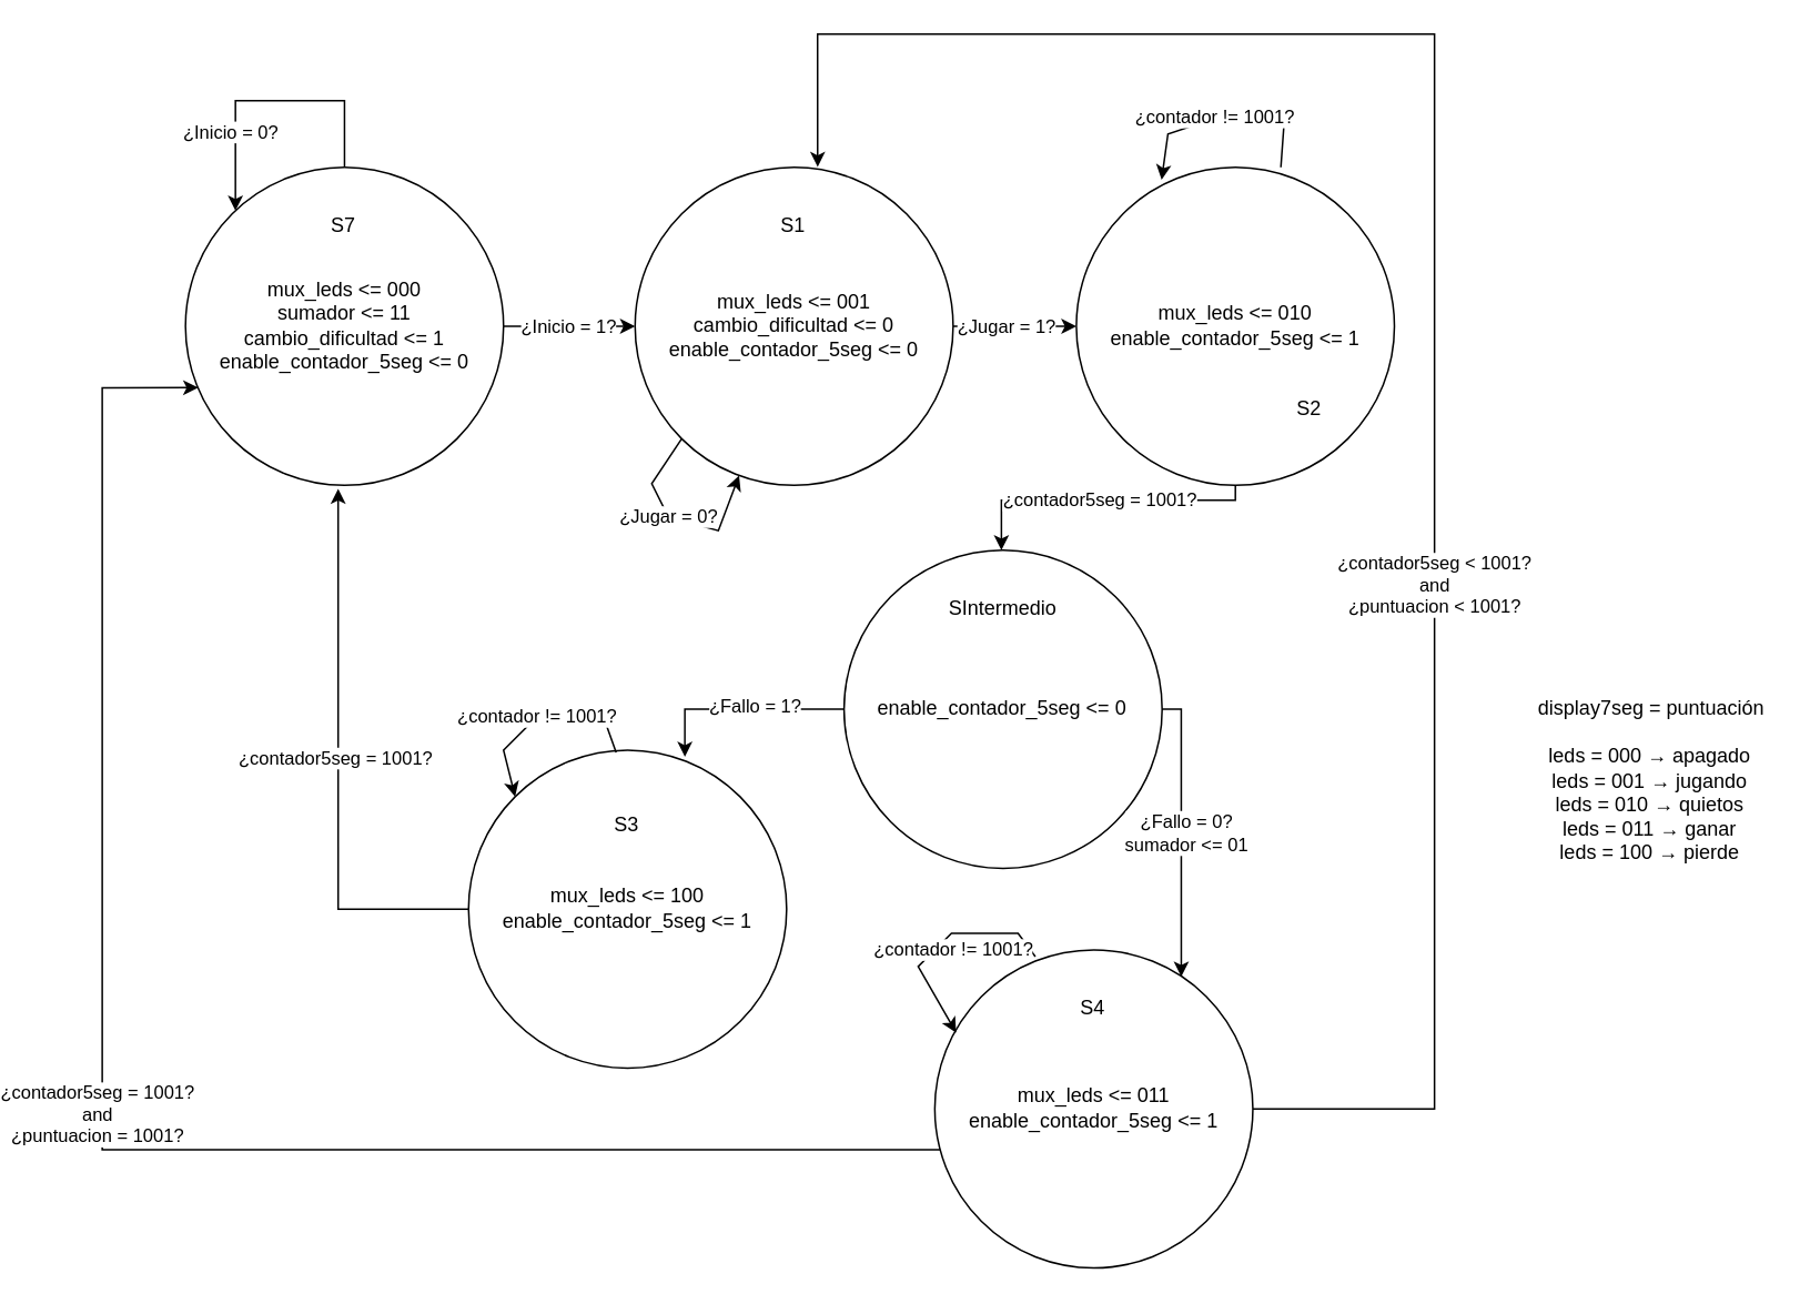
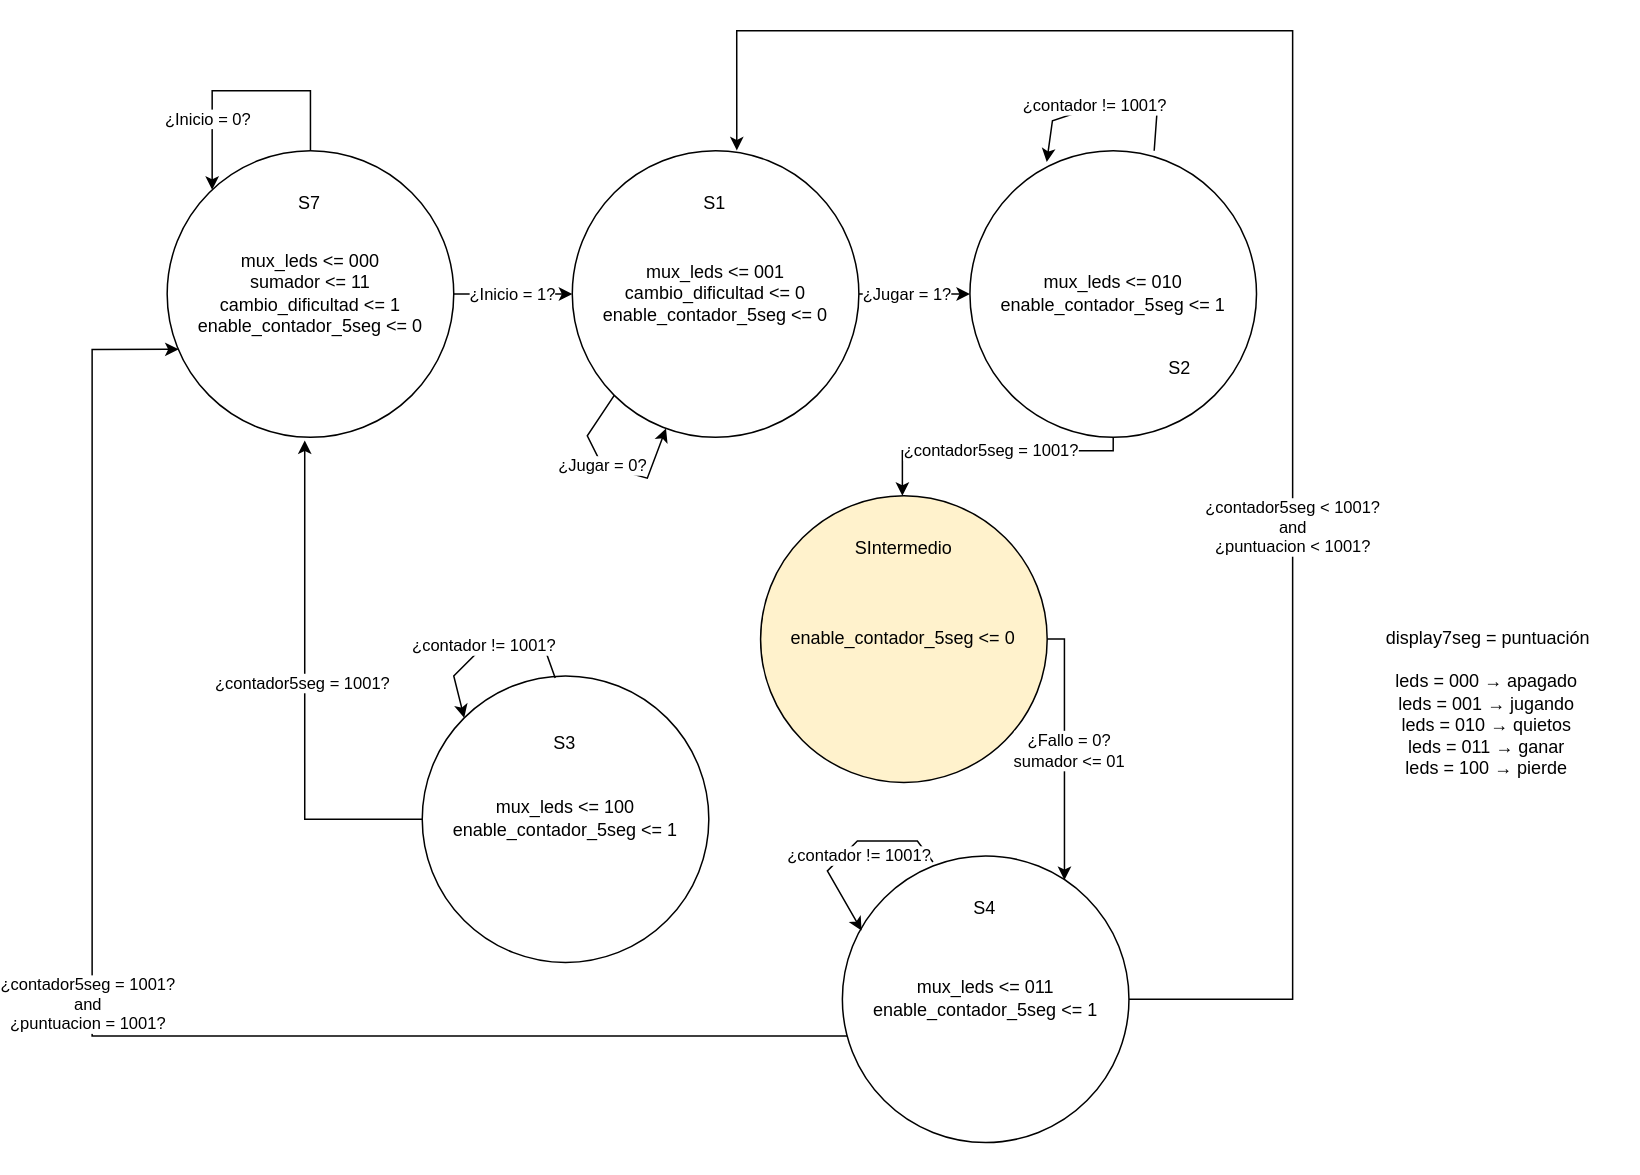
  <mxCell id="0" />
  <mxCell id="1" parent="0" />
  <mxCell id="2" value="display7seg&amp;nbsp;= puntuación" style="text;html=1;align=center;verticalAlign=middle;resizable=0;points=[];autosize=1;strokeColor=none;fillColor=none;" parent="1" vertex="1"><mxGeometry x="871" y="410" width="160" height="30" as="geometry" /></mxCell>
  <mxCell id="3" value="leds = 000&amp;nbsp;→ apagado&lt;br&gt;leds = 001&amp;nbsp;→ jugando&lt;br&gt;leds = 010&amp;nbsp;→ quietos&lt;br&gt;leds = 011&amp;nbsp;→ ganar&lt;br&gt;leds = 100&amp;nbsp;→ pierde&lt;br&gt;&amp;nbsp;" style="text;html=1;align=center;verticalAlign=middle;resizable=0;points=[];autosize=1;strokeColor=none;fillColor=none;" parent="1" vertex="1"><mxGeometry x="879.91" y="440" width="140" height="100" as="geometry" /></mxCell>
  <mxCell id="4" style="edgeStyle=orthogonalEdgeStyle;rounded=0;orthogonalLoop=1;jettySize=auto;html=1;entryX=0;entryY=0.5;entryDx=0;entryDy=0;" parent="1" source="8" target="11" edge="1"><mxGeometry relative="1" as="geometry" /></mxCell>
  <mxCell id="5" value="¿Inicio = 1?" style="edgeLabel;html=1;align=center;verticalAlign=middle;resizable=0;points=[];" parent="4" vertex="1" connectable="0"><mxGeometry x="-0.194" y="1" relative="1" as="geometry"><mxPoint x="7" y="1" as="offset" /></mxGeometry></mxCell>
  <mxCell id="6" style="edgeStyle=orthogonalEdgeStyle;rounded=0;orthogonalLoop=1;jettySize=auto;html=1;exitX=0.5;exitY=0;exitDx=0;exitDy=0;" parent="1" source="8" target="8" edge="1"><mxGeometry relative="1" as="geometry"><mxPoint x="100.91" y="109.91" as="targetPoint" /><mxPoint x="147.45" y="99.91" as="sourcePoint" /><Array as="points"><mxPoint x="166.91" y="59.91" /><mxPoint x="100.91" y="59.91" /></Array></mxGeometry></mxCell>
  <mxCell id="7" value="¿Inicio = 0?" style="edgeLabel;html=1;align=center;verticalAlign=middle;resizable=0;points=[];" parent="6" vertex="1" connectable="0"><mxGeometry x="0.447" y="-3" relative="1" as="geometry"><mxPoint as="offset" /></mxGeometry></mxCell>
  <mxCell id="8" value="&lt;div&gt;mux_leds &amp;lt;= 000&lt;/div&gt;&lt;div&gt;sumador &amp;lt;= 11&lt;/div&gt;&lt;div&gt;cambio_dificultad &amp;lt;= 1&lt;br&gt;&lt;/div&gt;&lt;div&gt;enable_contador_5seg &amp;lt;= 0&lt;/div&gt;" style="ellipse;whiteSpace=wrap;html=1;aspect=fixed;" parent="1" vertex="1"><mxGeometry x="70.91" y="99.91" width="191" height="191" as="geometry" /></mxCell>
  <mxCell id="9" style="edgeStyle=orthogonalEdgeStyle;rounded=0;orthogonalLoop=1;jettySize=auto;html=1;entryX=0;entryY=0.5;entryDx=0;entryDy=0;" parent="1" source="11" target="12" edge="1"><mxGeometry relative="1" as="geometry" /></mxCell>
  <mxCell id="10" value="¿Jugar = 1?" style="edgeLabel;html=1;align=center;verticalAlign=middle;resizable=0;points=[];" parent="9" vertex="1" connectable="0"><mxGeometry x="-0.136" relative="1" as="geometry"><mxPoint as="offset" /></mxGeometry></mxCell>
  <mxCell id="11" value="&lt;div&gt;mux_leds &amp;lt;= 001&lt;/div&gt;&lt;div&gt;cambio_dificultad &amp;lt;= 0&lt;br&gt;&lt;/div&gt;&lt;div&gt;enable_contador_5seg &amp;lt;= 0&lt;/div&gt;" style="ellipse;whiteSpace=wrap;html=1;aspect=fixed;" parent="1" vertex="1"><mxGeometry x="340.91" y="99.91" width="191" height="191" as="geometry" /></mxCell>
  <mxCell id="12" value="&lt;div&gt;mux_leds &amp;lt;= 010&lt;/div&gt;&lt;div&gt;enable_contador_5seg &amp;lt;= 1&lt;/div&gt;" style="ellipse;whiteSpace=wrap;html=1;aspect=fixed;" parent="1" vertex="1"><mxGeometry x="605.92" y="99.91" width="191" height="191" as="geometry" /></mxCell>
- <mxCell id="13" style="edgeStyle=orthogonalEdgeStyle;rounded=0;orthogonalLoop=1;jettySize=auto;html=1;entryX=0.68;entryY=0.021;entryDx=0;entryDy=0;entryPerimeter=0;" parent="1" source="15" target="26" edge="1"><mxGeometry relative="1" as="geometry"><Array as="points"><mxPoint x="370.91" y="425.91" /></Array></mxGeometry></mxCell>
- <mxCell id="14" value="¿Fallo = 1?" style="edgeLabel;html=1;align=center;verticalAlign=middle;resizable=0;points=[];" parent="13" vertex="1" connectable="0"><mxGeometry x="-0.124" y="-2" relative="1" as="geometry"><mxPoint as="offset" /></mxGeometry></mxCell>
- <mxCell id="15" value="&lt;div&gt;&lt;span style=&quot;background-color: initial;&quot;&gt;enable_contador_5seg &amp;lt;= 0&lt;/span&gt;&lt;br&gt;&lt;/div&gt;" style="ellipse;whiteSpace=wrap;html=1;aspect=fixed;" parent="1" vertex="1"><mxGeometry x="466.41" y="329.91" width="191" height="191" as="geometry" /></mxCell>
+ <mxCell id="15" value="&lt;div&gt;&lt;span style=&quot;background-color: initial;&quot;&gt;enable_contador_5seg &amp;lt;= 0&lt;/span&gt;&lt;br&gt;&lt;/div&gt;" style="ellipse;whiteSpace=wrap;html=1;aspect=fixed;fillColor=#fff2cc;" parent="1" vertex="1"><mxGeometry x="466.41" y="329.91" width="191" height="191" as="geometry" /></mxCell>
  <mxCell id="16" style="edgeStyle=orthogonalEdgeStyle;rounded=0;orthogonalLoop=1;jettySize=auto;html=1;entryX=0.04;entryY=0.693;entryDx=0;entryDy=0;entryPerimeter=0;" parent="1" source="18" target="8" edge="1"><mxGeometry relative="1" as="geometry"><mxPoint x="10.91" y="259.91" as="targetPoint" /><Array as="points"><mxPoint x="20.91" y="689.91" /><mxPoint x="20.91" y="231.91" /></Array></mxGeometry></mxCell>
  <mxCell id="17" value="¿contador5seg = 1001?&lt;br&gt;and&lt;br&gt;¿puntuacion = 1001?" style="edgeLabel;html=1;align=center;verticalAlign=middle;resizable=0;points=[];" parent="16" vertex="1" connectable="0"><mxGeometry x="0.029" y="3" relative="1" as="geometry"><mxPoint y="-1" as="offset" /></mxGeometry></mxCell>
  <mxCell id="18" value="&lt;div&gt;mux_leds &amp;lt;= 011&lt;/div&gt;&lt;div&gt;enable_contador_5seg &amp;lt;= 1&lt;/div&gt;" style="ellipse;whiteSpace=wrap;html=1;aspect=fixed;" parent="1" vertex="1"><mxGeometry x="520.91" y="569.91" width="191" height="191" as="geometry" /></mxCell>
  <mxCell id="19" value="S7" style="text;html=1;strokeColor=none;fillColor=none;align=center;verticalAlign=middle;whiteSpace=wrap;rounded=0;" parent="1" vertex="1"><mxGeometry x="136.41" y="119.91" width="60" height="30" as="geometry" /></mxCell>
  <mxCell id="20" value="S1" style="text;html=1;strokeColor=none;fillColor=none;align=center;verticalAlign=middle;whiteSpace=wrap;rounded=0;" parent="1" vertex="1"><mxGeometry x="406.41" y="119.91" width="60" height="30" as="geometry" /></mxCell>
  <mxCell id="21" value="S2" style="text;html=1;strokeColor=none;fillColor=none;align=center;verticalAlign=middle;whiteSpace=wrap;rounded=0;" parent="1" vertex="1"><mxGeometry x="716.42" y="229.91" width="60" height="30" as="geometry" /></mxCell>
  <mxCell id="22" value="SIntermedio" style="text;html=1;strokeColor=none;fillColor=none;align=center;verticalAlign=middle;whiteSpace=wrap;rounded=0;" parent="1" vertex="1"><mxGeometry x="531.91" y="349.91" width="60" height="30" as="geometry" /></mxCell>
  <mxCell id="23" value="S4" style="text;html=1;strokeColor=none;fillColor=none;align=center;verticalAlign=middle;whiteSpace=wrap;rounded=0;" parent="1" vertex="1"><mxGeometry x="586.41" y="589.91" width="60" height="30" as="geometry" /></mxCell>
  <mxCell id="24" value="" style="endArrow=classic;html=1;rounded=0;exitX=0;exitY=1;exitDx=0;exitDy=0;" parent="1" source="11" target="11" edge="1"><mxGeometry relative="1" as="geometry"><mxPoint x="340.91" y="318.13" as="sourcePoint" /><mxPoint x="400.327" y="289.907" as="targetPoint" /><Array as="points"><mxPoint x="350.91" y="289.91" /><mxPoint x="360.91" y="309.91" /><mxPoint x="390.91" y="318.13" /></Array></mxGeometry></mxCell>
  <mxCell id="25" value="¿Jugar = 0?" style="edgeLabel;resizable=0;html=1;align=center;verticalAlign=middle;" parent="24" connectable="0" vertex="1"><mxGeometry relative="1" as="geometry"><mxPoint x="-6" y="-2" as="offset" /></mxGeometry></mxCell>
  <mxCell id="26" value="&lt;div&gt;mux_leds &amp;lt;= 100&lt;/div&gt;&lt;div&gt;enable_contador_5seg &amp;lt;= 1&lt;/div&gt;" style="ellipse;whiteSpace=wrap;html=1;aspect=fixed;" parent="1" vertex="1"><mxGeometry x="240.91" y="449.91" width="191" height="191" as="geometry" /></mxCell>
  <mxCell id="27" value="S3" style="text;html=1;strokeColor=none;fillColor=none;align=center;verticalAlign=middle;whiteSpace=wrap;rounded=0;" parent="1" vertex="1"><mxGeometry x="306.41" y="479.91" width="60" height="30" as="geometry" /></mxCell>
  <mxCell id="28" style="edgeStyle=orthogonalEdgeStyle;rounded=0;orthogonalLoop=1;jettySize=auto;html=1;" parent="1" source="12" edge="1"><mxGeometry relative="1" as="geometry"><mxPoint x="560.91" y="329.91" as="targetPoint" /><Array as="points"><mxPoint x="701.91" y="299.91" /><mxPoint x="560.91" y="299.91" /></Array></mxGeometry></mxCell>
  <mxCell id="29" value="¿contador5seg = 1001?" style="edgeLabel;html=1;align=center;verticalAlign=middle;resizable=0;points=[];" parent="28" vertex="1" connectable="0"><mxGeometry x="0.012" y="2" relative="1" as="geometry"><mxPoint y="-2" as="offset" /></mxGeometry></mxCell>
  <mxCell id="30" value="" style="endArrow=classic;html=1;rounded=0;exitX=0.643;exitY=0;exitDx=0;exitDy=0;entryX=0.268;entryY=0.039;entryDx=0;entryDy=0;entryPerimeter=0;exitPerimeter=0;" parent="1" source="12" target="12" edge="1"><mxGeometry relative="1" as="geometry"><mxPoint x="658.91" y="29.91" as="sourcePoint" /><mxPoint x="693.91" y="51.91" as="targetPoint" /><Array as="points"><mxPoint x="730.91" y="69.91" /><mxPoint x="690.91" y="69.91" /><mxPoint x="660.91" y="79.91" /></Array></mxGeometry></mxCell>
  <mxCell id="31" value="¿contador != 1001?" style="edgeLabel;resizable=0;html=1;align=center;verticalAlign=middle;" parent="30" connectable="0" vertex="1"><mxGeometry relative="1" as="geometry"><mxPoint x="-7" as="offset" /></mxGeometry></mxCell>
  <mxCell id="32" style="edgeStyle=orthogonalEdgeStyle;rounded=0;orthogonalLoop=1;jettySize=auto;html=1;exitX=0;exitY=0.5;exitDx=0;exitDy=0;entryX=0.48;entryY=1.011;entryDx=0;entryDy=0;entryPerimeter=0;" parent="1" source="26" target="8" edge="1"><mxGeometry relative="1" as="geometry"><mxPoint x="815.874" y="490.732" as="sourcePoint" /><mxPoint x="161.91" y="295.91" as="targetPoint" /><Array as="points"><mxPoint x="162.91" y="545.91" /></Array></mxGeometry></mxCell>
  <mxCell id="33" value="¿contador5seg = 1001?" style="edgeLabel;html=1;align=center;verticalAlign=middle;resizable=0;points=[];" parent="32" vertex="1" connectable="0"><mxGeometry x="0.012" y="2" relative="1" as="geometry"><mxPoint y="-2" as="offset" /></mxGeometry></mxCell>
  <mxCell id="34" value="" style="endArrow=classic;html=1;rounded=0;exitX=0.464;exitY=0.007;exitDx=0;exitDy=0;entryX=0;entryY=0;entryDx=0;entryDy=0;exitPerimeter=0;" parent="1" source="26" target="26" edge="1"><mxGeometry relative="1" as="geometry"><mxPoint x="343.208" y="451.247" as="sourcePoint" /><mxPoint x="270.819" y="486.391" as="targetPoint" /><Array as="points"><mxPoint x="321.91" y="429.91" /><mxPoint x="281.91" y="429.91" /><mxPoint x="261.91" y="449.91" /></Array></mxGeometry></mxCell>
  <mxCell id="35" value="¿contador != 1001?" style="edgeLabel;resizable=0;html=1;align=center;verticalAlign=middle;" parent="34" connectable="0" vertex="1"><mxGeometry relative="1" as="geometry"><mxPoint x="-3" as="offset" /></mxGeometry></mxCell>
  <mxCell id="36" style="edgeStyle=orthogonalEdgeStyle;rounded=0;orthogonalLoop=1;jettySize=auto;html=1;entryX=0.775;entryY=0.084;entryDx=0;entryDy=0;entryPerimeter=0;" parent="1" source="15" target="18" edge="1"><mxGeometry relative="1" as="geometry"><Array as="points"><mxPoint x="668.91" y="425.91" /></Array></mxGeometry></mxCell>
  <mxCell id="37" value="¿Fallo = 0?&lt;br&gt;sumador &amp;lt;= 01" style="edgeLabel;html=1;align=center;verticalAlign=middle;resizable=0;points=[];" parent="36" vertex="1" connectable="0"><mxGeometry x="-0.347" y="-3" relative="1" as="geometry"><mxPoint x="6" y="30" as="offset" /></mxGeometry></mxCell>
  <mxCell id="38" value="" style="endArrow=classic;html=1;rounded=0;exitX=0.316;exitY=0.021;exitDx=0;exitDy=0;entryX=0.067;entryY=0.26;entryDx=0;entryDy=0;exitPerimeter=0;entryPerimeter=0;" parent="1" source="18" target="18" edge="1"><mxGeometry relative="1" as="geometry"><mxPoint x="578.91" y="580.91" as="sourcePoint" /><mxPoint x="517.91" y="607.91" as="targetPoint" /><Array as="points"><mxPoint x="570.91" y="559.91" /><mxPoint x="530.91" y="559.91" /><mxPoint x="510.91" y="579.91" /></Array></mxGeometry></mxCell>
  <mxCell id="39" value="¿contador != 1001?" style="edgeLabel;resizable=0;html=1;align=center;verticalAlign=middle;" parent="38" connectable="0" vertex="1"><mxGeometry relative="1" as="geometry"><mxPoint x="7" y="4" as="offset" /></mxGeometry></mxCell>
  <mxCell id="40" style="edgeStyle=orthogonalEdgeStyle;rounded=0;orthogonalLoop=1;jettySize=auto;html=1;entryX=0.574;entryY=-0.001;entryDx=0;entryDy=0;entryPerimeter=0;" parent="1" source="18" target="11" edge="1"><mxGeometry relative="1" as="geometry"><Array as="points"><mxPoint x="821" y="665" /><mxPoint x="821" y="20" /><mxPoint x="451" y="20" /></Array></mxGeometry></mxCell>
  <mxCell id="41" value="¿contador5seg &amp;lt; 1001?&lt;br&gt;and&lt;br&gt;¿puntuacion &amp;lt; 1001?" style="edgeLabel;html=1;align=center;verticalAlign=middle;resizable=0;points=[];" parent="40" vertex="1" connectable="0"><mxGeometry x="-0.116" relative="1" as="geometry"><mxPoint x="-1" y="108" as="offset" /></mxGeometry></mxCell>
